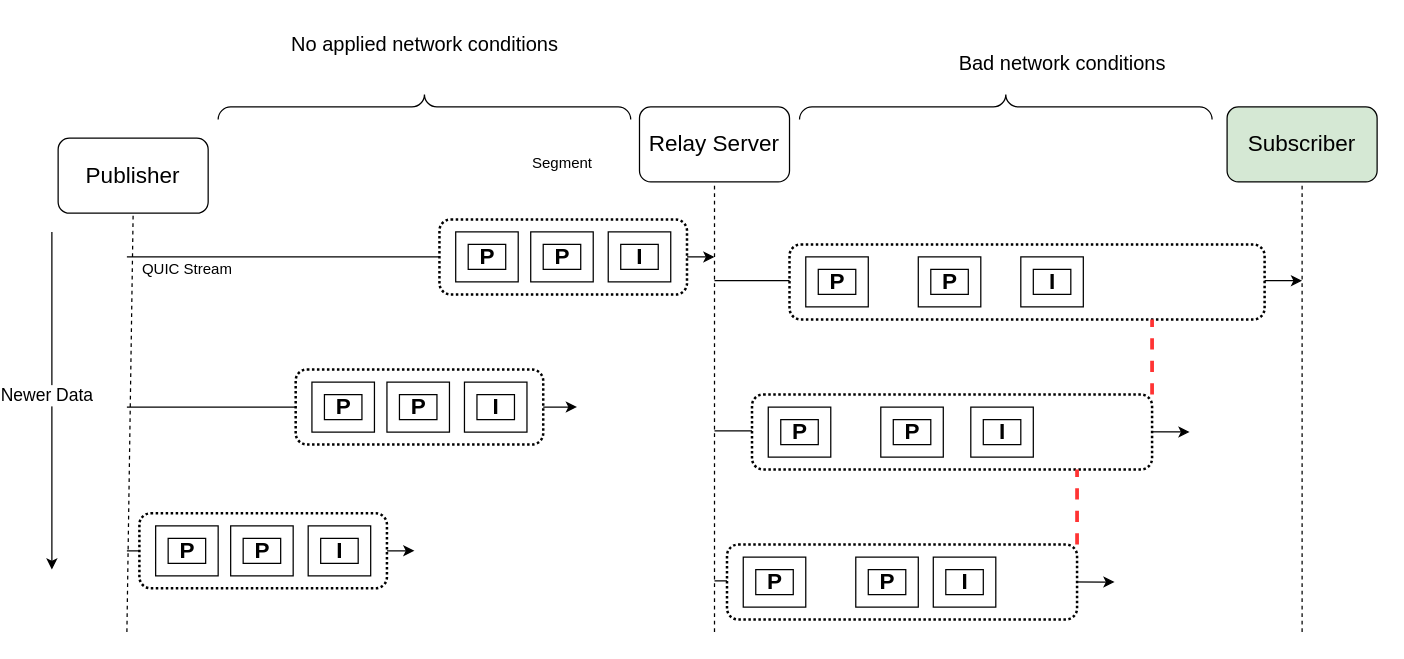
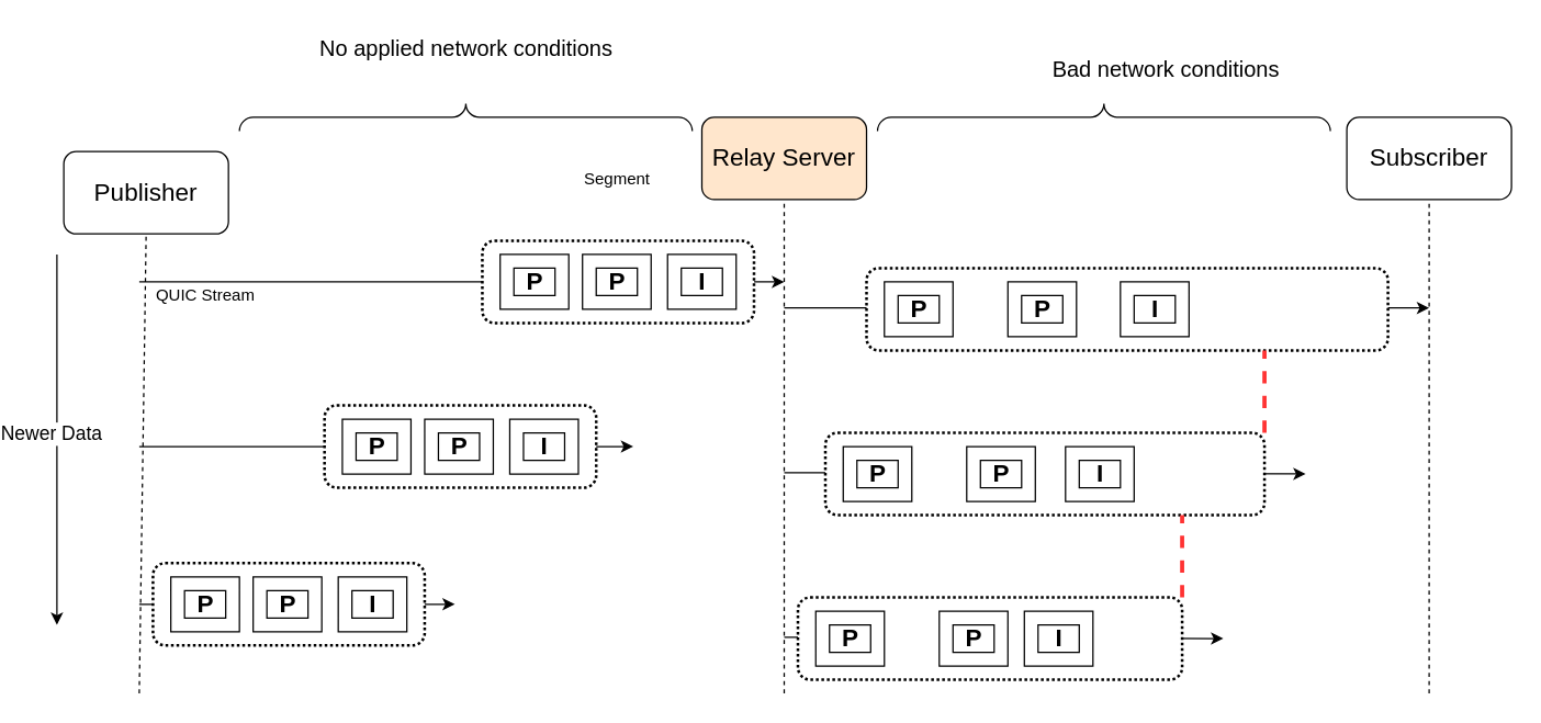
  <mxCell id="0" />
  <mxCell id="1" parent="0" />
  <mxCell id="2" value="" style="endArrow=classic;html=1;rounded=0;" edge="1" parent="1"><mxGeometry width="50" height="50" relative="1" as="geometry"><mxPoint x="80" y="205" as="sourcePoint" /><mxPoint x="550" y="205" as="targetPoint" /></mxGeometry></mxCell>
  <mxCell id="3" value="&lt;font style=&quot;font-size: 12px;&quot;&gt;QUIC Stream&lt;/font&gt;" style="edgeLabel;html=1;align=center;verticalAlign=middle;resizable=0;points=[];" vertex="1" connectable="0" parent="2"><mxGeometry x="-0.857" y="1" relative="1" as="geometry"><mxPoint x="13" y="10" as="offset" /></mxGeometry></mxCell>
  <mxCell id="4" value="" style="rounded=1;whiteSpace=wrap;html=1;fillColor=default;dashed=1;strokeWidth=2;dashPattern=1 1;" vertex="1" parent="1"><mxGeometry x="330" y="175" width="198" height="60" as="geometry" /></mxCell>
  <mxCell id="5" value="&lt;font style=&quot;font-size: 18px;&quot;&gt;Publisher&lt;/font&gt;" style="rounded=1;whiteSpace=wrap;html=1;" vertex="1" parent="1"><mxGeometry x="25" y="110" width="120" height="60" as="geometry" /></mxCell>
- <mxCell id="6" value="&lt;font style=&quot;font-size: 18px;&quot;&gt;Relay Server&lt;/font&gt;" style="rounded=1;whiteSpace=wrap;html=1;" vertex="1" parent="1"><mxGeometry x="490" y="85" width="120" height="60" as="geometry" /></mxCell>
- <mxCell id="7" value="&lt;font style=&quot;font-size: 18px;&quot;&gt;Subscriber&lt;/font&gt;" style="rounded=1;whiteSpace=wrap;html=1;fillColor=#d5e8d4;" vertex="1" parent="1"><mxGeometry x="960" y="85" width="120" height="60" as="geometry" /></mxCell>
+ <mxCell id="6" value="&lt;font style=&quot;font-size: 18px;&quot;&gt;Relay Server&lt;/font&gt;" style="rounded=1;whiteSpace=wrap;html=1;fillColor=#ffe6cc;" vertex="1" parent="1"><mxGeometry x="490" y="85" width="120" height="60" as="geometry" /></mxCell>
+ <mxCell id="7" value="&lt;font style=&quot;font-size: 18px;&quot;&gt;Subscriber&lt;/font&gt;" style="rounded=1;whiteSpace=wrap;html=1;" vertex="1" parent="1"><mxGeometry x="960" y="85" width="120" height="60" as="geometry" /></mxCell>
  <mxCell id="8" value="" style="endArrow=none;dashed=1;html=1;rounded=0;entryX=0.5;entryY=1;entryDx=0;entryDy=0;" edge="1" parent="1" target="5"><mxGeometry width="50" height="50" relative="1" as="geometry"><mxPoint x="80" y="505" as="sourcePoint" /><mxPoint x="420" y="325" as="targetPoint" /></mxGeometry></mxCell>
  <mxCell id="9" value="" style="verticalLabelPosition=bottom;verticalAlign=top;html=1;shape=mxgraph.basic.frame;dx=10;whiteSpace=wrap;" vertex="1" parent="1"><mxGeometry x="465" y="185" width="50" height="40" as="geometry" /></mxCell>
  <mxCell id="10" value="&lt;font size=&quot;1&quot; style=&quot;&quot;&gt;&lt;b style=&quot;font-size: 18px;&quot;&gt;I&lt;/b&gt;&lt;/font&gt;" style="text;html=1;align=center;verticalAlign=middle;resizable=0;points=[];autosize=1;strokeColor=none;fillColor=none;" vertex="1" parent="1"><mxGeometry x="475" y="185" width="30" height="40" as="geometry" /></mxCell>
  <mxCell id="11" value="" style="verticalLabelPosition=bottom;verticalAlign=top;html=1;shape=mxgraph.basic.frame;dx=10;whiteSpace=wrap;" vertex="1" parent="1"><mxGeometry x="403" y="185" width="50" height="40" as="geometry" /></mxCell>
  <mxCell id="12" value="&lt;font size=&quot;1&quot; style=&quot;&quot;&gt;&lt;b style=&quot;font-size: 18px;&quot;&gt;P&lt;/b&gt;&lt;/font&gt;" style="text;html=1;align=center;verticalAlign=middle;resizable=0;points=[];autosize=1;strokeColor=none;fillColor=none;" vertex="1" parent="1"><mxGeometry x="408" y="185" width="40" height="40" as="geometry" /></mxCell>
  <mxCell id="13" value="" style="verticalLabelPosition=bottom;verticalAlign=top;html=1;shape=mxgraph.basic.frame;dx=10;whiteSpace=wrap;" vertex="1" parent="1"><mxGeometry x="343" y="185" width="50" height="40" as="geometry" /></mxCell>
  <mxCell id="14" value="&lt;font size=&quot;1&quot; style=&quot;&quot;&gt;&lt;b style=&quot;font-size: 18px;&quot;&gt;P&lt;/b&gt;&lt;/font&gt;" style="text;html=1;align=center;verticalAlign=middle;resizable=0;points=[];autosize=1;strokeColor=none;fillColor=none;" vertex="1" parent="1"><mxGeometry x="348" y="185" width="40" height="40" as="geometry" /></mxCell>
  <mxCell id="15" value="Segment" style="text;html=1;align=center;verticalAlign=middle;resizable=0;points=[];autosize=1;strokeColor=none;fillColor=none;" vertex="1" parent="1"><mxGeometry x="393" y="115" width="70" height="30" as="geometry" /></mxCell>
  <mxCell id="16" value="" style="endArrow=classic;html=1;rounded=0;" edge="1" parent="1"><mxGeometry width="50" height="50" relative="1" as="geometry"><mxPoint x="80" y="325" as="sourcePoint" /><mxPoint x="440" y="325" as="targetPoint" /></mxGeometry></mxCell>
  <mxCell id="17" value="" style="rounded=1;whiteSpace=wrap;html=1;fillColor=default;dashed=1;strokeWidth=2;dashPattern=1 1;" vertex="1" parent="1"><mxGeometry x="215" y="295" width="198" height="60" as="geometry" /></mxCell>
  <mxCell id="18" value="" style="verticalLabelPosition=bottom;verticalAlign=top;html=1;shape=mxgraph.basic.frame;dx=10;whiteSpace=wrap;" vertex="1" parent="1"><mxGeometry x="350" y="305" width="50" height="40" as="geometry" /></mxCell>
  <mxCell id="19" value="&lt;font size=&quot;1&quot; style=&quot;&quot;&gt;&lt;b style=&quot;font-size: 18px;&quot;&gt;I&lt;/b&gt;&lt;/font&gt;" style="text;html=1;align=center;verticalAlign=middle;resizable=0;points=[];autosize=1;strokeColor=none;fillColor=none;" vertex="1" parent="1"><mxGeometry x="360" y="305" width="30" height="40" as="geometry" /></mxCell>
  <mxCell id="20" value="" style="verticalLabelPosition=bottom;verticalAlign=top;html=1;shape=mxgraph.basic.frame;dx=10;whiteSpace=wrap;" vertex="1" parent="1"><mxGeometry x="288" y="305" width="50" height="40" as="geometry" /></mxCell>
  <mxCell id="21" value="&lt;font size=&quot;1&quot; style=&quot;&quot;&gt;&lt;b style=&quot;font-size: 18px;&quot;&gt;P&lt;/b&gt;&lt;/font&gt;" style="text;html=1;align=center;verticalAlign=middle;resizable=0;points=[];autosize=1;strokeColor=none;fillColor=none;" vertex="1" parent="1"><mxGeometry x="293" y="305" width="40" height="40" as="geometry" /></mxCell>
  <mxCell id="22" value="" style="verticalLabelPosition=bottom;verticalAlign=top;html=1;shape=mxgraph.basic.frame;dx=10;whiteSpace=wrap;" vertex="1" parent="1"><mxGeometry x="228" y="305" width="50" height="40" as="geometry" /></mxCell>
  <mxCell id="23" value="&lt;font size=&quot;1&quot; style=&quot;&quot;&gt;&lt;b style=&quot;font-size: 18px;&quot;&gt;P&lt;/b&gt;&lt;/font&gt;" style="text;html=1;align=center;verticalAlign=middle;resizable=0;points=[];autosize=1;strokeColor=none;fillColor=none;" vertex="1" parent="1"><mxGeometry x="233" y="305" width="40" height="40" as="geometry" /></mxCell>
  <mxCell id="24" value="" style="endArrow=classic;html=1;rounded=0;" edge="1" parent="1"><mxGeometry width="50" height="50" relative="1" as="geometry"><mxPoint x="80" y="440" as="sourcePoint" /><mxPoint x="310" y="440" as="targetPoint" /></mxGeometry></mxCell>
  <mxCell id="25" value="" style="rounded=1;whiteSpace=wrap;html=1;fillColor=default;dashed=1;strokeWidth=2;dashPattern=1 1;" vertex="1" parent="1"><mxGeometry x="90" y="410" width="198" height="60" as="geometry" /></mxCell>
  <mxCell id="26" value="" style="verticalLabelPosition=bottom;verticalAlign=top;html=1;shape=mxgraph.basic.frame;dx=10;whiteSpace=wrap;" vertex="1" parent="1"><mxGeometry x="225" y="420" width="50" height="40" as="geometry" /></mxCell>
  <mxCell id="27" value="&lt;font size=&quot;1&quot; style=&quot;&quot;&gt;&lt;b style=&quot;font-size: 18px;&quot;&gt;I&lt;/b&gt;&lt;/font&gt;" style="text;html=1;align=center;verticalAlign=middle;resizable=0;points=[];autosize=1;strokeColor=none;fillColor=none;" vertex="1" parent="1"><mxGeometry x="235" y="420" width="30" height="40" as="geometry" /></mxCell>
  <mxCell id="28" value="" style="verticalLabelPosition=bottom;verticalAlign=top;html=1;shape=mxgraph.basic.frame;dx=10;whiteSpace=wrap;" vertex="1" parent="1"><mxGeometry x="163" y="420" width="50" height="40" as="geometry" /></mxCell>
  <mxCell id="29" value="&lt;font size=&quot;1&quot; style=&quot;&quot;&gt;&lt;b style=&quot;font-size: 18px;&quot;&gt;P&lt;/b&gt;&lt;/font&gt;" style="text;html=1;align=center;verticalAlign=middle;resizable=0;points=[];autosize=1;strokeColor=none;fillColor=none;" vertex="1" parent="1"><mxGeometry x="168" y="420" width="40" height="40" as="geometry" /></mxCell>
  <mxCell id="30" value="" style="verticalLabelPosition=bottom;verticalAlign=top;html=1;shape=mxgraph.basic.frame;dx=10;whiteSpace=wrap;" vertex="1" parent="1"><mxGeometry x="103" y="420" width="50" height="40" as="geometry" /></mxCell>
  <mxCell id="31" value="&lt;font size=&quot;1&quot; style=&quot;&quot;&gt;&lt;b style=&quot;font-size: 18px;&quot;&gt;P&lt;/b&gt;&lt;/font&gt;" style="text;html=1;align=center;verticalAlign=middle;resizable=0;points=[];autosize=1;strokeColor=none;fillColor=none;" vertex="1" parent="1"><mxGeometry x="108" y="420" width="40" height="40" as="geometry" /></mxCell>
  <mxCell id="32" value="" style="endArrow=none;dashed=1;html=1;rounded=0;entryX=0.5;entryY=1;entryDx=0;entryDy=0;" edge="1" parent="1"><mxGeometry width="50" height="50" relative="1" as="geometry"><mxPoint x="550" y="505" as="sourcePoint" /><mxPoint x="550" y="145" as="targetPoint" /></mxGeometry></mxCell>
  <mxCell id="33" value="" style="endArrow=none;dashed=1;html=1;rounded=0;entryX=0.5;entryY=1;entryDx=0;entryDy=0;" edge="1" parent="1"><mxGeometry width="50" height="50" relative="1" as="geometry"><mxPoint x="1020" y="505" as="sourcePoint" /><mxPoint x="1020" y="145" as="targetPoint" /></mxGeometry></mxCell>
  <mxCell id="34" value="" style="endArrow=classic;html=1;rounded=0;" edge="1" parent="1"><mxGeometry width="50" height="50" relative="1" as="geometry"><mxPoint x="550" y="224" as="sourcePoint" /><mxPoint x="1020" y="224" as="targetPoint" /></mxGeometry></mxCell>
  <mxCell id="35" value="" style="rounded=1;whiteSpace=wrap;html=1;fillColor=default;dashed=1;strokeWidth=2;dashPattern=1 1;" vertex="1" parent="1"><mxGeometry x="610" y="195" width="380" height="60" as="geometry" /></mxCell>
  <mxCell id="36" value="" style="verticalLabelPosition=bottom;verticalAlign=top;html=1;shape=mxgraph.basic.frame;dx=10;whiteSpace=wrap;" vertex="1" parent="1"><mxGeometry x="795" y="205" width="50" height="40" as="geometry" /></mxCell>
  <mxCell id="37" value="&lt;font size=&quot;1&quot; style=&quot;&quot;&gt;&lt;b style=&quot;font-size: 18px;&quot;&gt;I&lt;/b&gt;&lt;/font&gt;" style="text;html=1;align=center;verticalAlign=middle;resizable=0;points=[];autosize=1;strokeColor=none;fillColor=none;" vertex="1" parent="1"><mxGeometry x="805" y="205" width="30" height="40" as="geometry" /></mxCell>
  <mxCell id="38" value="" style="verticalLabelPosition=bottom;verticalAlign=top;html=1;shape=mxgraph.basic.frame;dx=10;whiteSpace=wrap;" vertex="1" parent="1"><mxGeometry x="713" y="205" width="50" height="40" as="geometry" /></mxCell>
  <mxCell id="39" value="&lt;font size=&quot;1&quot; style=&quot;&quot;&gt;&lt;b style=&quot;font-size: 18px;&quot;&gt;P&lt;/b&gt;&lt;/font&gt;" style="text;html=1;align=center;verticalAlign=middle;resizable=0;points=[];autosize=1;strokeColor=none;fillColor=none;" vertex="1" parent="1"><mxGeometry x="718" y="205" width="40" height="40" as="geometry" /></mxCell>
  <mxCell id="40" value="" style="verticalLabelPosition=bottom;verticalAlign=top;html=1;shape=mxgraph.basic.frame;dx=10;whiteSpace=wrap;" vertex="1" parent="1"><mxGeometry x="623" y="205" width="50" height="40" as="geometry" /></mxCell>
  <mxCell id="41" value="&lt;font size=&quot;1&quot; style=&quot;&quot;&gt;&lt;b style=&quot;font-size: 18px;&quot;&gt;P&lt;/b&gt;&lt;/font&gt;" style="text;html=1;align=center;verticalAlign=middle;resizable=0;points=[];autosize=1;strokeColor=none;fillColor=none;" vertex="1" parent="1"><mxGeometry x="628" y="205" width="40" height="40" as="geometry" /></mxCell>
  <mxCell id="42" value="" style="endArrow=classic;html=1;rounded=0;" edge="1" parent="1"><mxGeometry width="50" height="50" relative="1" as="geometry"><mxPoint x="550" y="344" as="sourcePoint" /><mxPoint x="930" y="345" as="targetPoint" /></mxGeometry></mxCell>
  <mxCell id="43" style="rounded=0;orthogonalLoop=1;jettySize=auto;html=1;exitX=1;exitY=0;exitDx=0;exitDy=0;endArrow=none;endFill=0;strokeColor=#FF3333;strokeWidth=3;dashed=1;" edge="1" parent="1" source="44"><mxGeometry relative="1" as="geometry"><mxPoint x="900" y="255" as="targetPoint" /><mxPoint x="900" y="315" as="sourcePoint" /></mxGeometry></mxCell>
  <mxCell id="44" value="" style="rounded=1;whiteSpace=wrap;html=1;fillColor=default;dashed=1;strokeWidth=2;dashPattern=1 1;" vertex="1" parent="1"><mxGeometry x="580" y="315" width="320" height="60" as="geometry" /></mxCell>
  <mxCell id="45" value="" style="verticalLabelPosition=bottom;verticalAlign=top;html=1;shape=mxgraph.basic.frame;dx=10;whiteSpace=wrap;" vertex="1" parent="1"><mxGeometry x="755" y="325" width="50" height="40" as="geometry" /></mxCell>
  <mxCell id="46" value="&lt;font size=&quot;1&quot; style=&quot;&quot;&gt;&lt;b style=&quot;font-size: 18px;&quot;&gt;I&lt;/b&gt;&lt;/font&gt;" style="text;html=1;align=center;verticalAlign=middle;resizable=0;points=[];autosize=1;strokeColor=none;fillColor=none;" vertex="1" parent="1"><mxGeometry x="765" y="325" width="30" height="40" as="geometry" /></mxCell>
  <mxCell id="47" value="" style="verticalLabelPosition=bottom;verticalAlign=top;html=1;shape=mxgraph.basic.frame;dx=10;whiteSpace=wrap;" vertex="1" parent="1"><mxGeometry x="683" y="325" width="50" height="40" as="geometry" /></mxCell>
  <mxCell id="48" value="&lt;font size=&quot;1&quot; style=&quot;&quot;&gt;&lt;b style=&quot;font-size: 18px;&quot;&gt;P&lt;/b&gt;&lt;/font&gt;" style="text;html=1;align=center;verticalAlign=middle;resizable=0;points=[];autosize=1;strokeColor=none;fillColor=none;" vertex="1" parent="1"><mxGeometry x="688" y="325" width="40" height="40" as="geometry" /></mxCell>
  <mxCell id="49" value="" style="verticalLabelPosition=bottom;verticalAlign=top;html=1;shape=mxgraph.basic.frame;dx=10;whiteSpace=wrap;" vertex="1" parent="1"><mxGeometry x="593" y="325" width="50" height="40" as="geometry" /></mxCell>
  <mxCell id="50" value="&lt;font size=&quot;1&quot; style=&quot;&quot;&gt;&lt;b style=&quot;font-size: 18px;&quot;&gt;P&lt;/b&gt;&lt;/font&gt;" style="text;html=1;align=center;verticalAlign=middle;resizable=0;points=[];autosize=1;strokeColor=none;fillColor=none;" vertex="1" parent="1"><mxGeometry x="598" y="325" width="40" height="40" as="geometry" /></mxCell>
  <mxCell id="51" value="" style="endArrow=classic;html=1;rounded=0;" edge="1" parent="1"><mxGeometry width="50" height="50" relative="1" as="geometry"><mxPoint x="550" y="464" as="sourcePoint" /><mxPoint x="870" y="465" as="targetPoint" /></mxGeometry></mxCell>
  <mxCell id="52" value="" style="rounded=1;whiteSpace=wrap;html=1;fillColor=default;dashed=1;strokeWidth=2;dashPattern=1 1;" vertex="1" parent="1"><mxGeometry x="560" y="435" width="280" height="60" as="geometry" /></mxCell>
  <mxCell id="53" value="" style="verticalLabelPosition=bottom;verticalAlign=top;html=1;shape=mxgraph.basic.frame;dx=10;whiteSpace=wrap;" vertex="1" parent="1"><mxGeometry x="725" y="445" width="50" height="40" as="geometry" /></mxCell>
  <mxCell id="54" value="&lt;font size=&quot;1&quot; style=&quot;&quot;&gt;&lt;b style=&quot;font-size: 18px;&quot;&gt;I&lt;/b&gt;&lt;/font&gt;" style="text;html=1;align=center;verticalAlign=middle;resizable=0;points=[];autosize=1;strokeColor=none;fillColor=none;" vertex="1" parent="1"><mxGeometry x="735" y="445" width="30" height="40" as="geometry" /></mxCell>
  <mxCell id="55" value="" style="verticalLabelPosition=bottom;verticalAlign=top;html=1;shape=mxgraph.basic.frame;dx=10;whiteSpace=wrap;" vertex="1" parent="1"><mxGeometry x="663" y="445" width="50" height="40" as="geometry" /></mxCell>
  <mxCell id="56" value="&lt;font size=&quot;1&quot; style=&quot;&quot;&gt;&lt;b style=&quot;font-size: 18px;&quot;&gt;P&lt;/b&gt;&lt;/font&gt;" style="text;html=1;align=center;verticalAlign=middle;resizable=0;points=[];autosize=1;strokeColor=none;fillColor=none;" vertex="1" parent="1"><mxGeometry x="668" y="445" width="40" height="40" as="geometry" /></mxCell>
  <mxCell id="57" value="" style="verticalLabelPosition=bottom;verticalAlign=top;html=1;shape=mxgraph.basic.frame;dx=10;whiteSpace=wrap;" vertex="1" parent="1"><mxGeometry x="573" y="445" width="50" height="40" as="geometry" /></mxCell>
  <mxCell id="58" value="&lt;font size=&quot;1&quot; style=&quot;&quot;&gt;&lt;b style=&quot;font-size: 18px;&quot;&gt;P&lt;/b&gt;&lt;/font&gt;" style="text;html=1;align=center;verticalAlign=middle;resizable=0;points=[];autosize=1;strokeColor=none;fillColor=none;" vertex="1" parent="1"><mxGeometry x="578" y="445" width="40" height="40" as="geometry" /></mxCell>
  <mxCell id="59" style="rounded=0;orthogonalLoop=1;jettySize=auto;html=1;exitX=1;exitY=0;exitDx=0;exitDy=0;dashed=1;endArrow=none;endFill=0;strokeColor=#FF3333;strokeWidth=3;" edge="1" parent="1" source="52"><mxGeometry relative="1" as="geometry"><mxPoint x="840" y="375" as="targetPoint" /><mxPoint x="840" y="415" as="sourcePoint" /></mxGeometry></mxCell>
  <mxCell id="60" value="" style="verticalLabelPosition=bottom;shadow=0;dashed=0;align=center;html=1;verticalAlign=top;strokeWidth=1;shape=mxgraph.mockup.markup.curlyBrace;whiteSpace=wrap;strokeColor=#000000;" vertex="1" parent="1"><mxGeometry x="153" y="75" width="330" height="20" as="geometry" /></mxCell>
  <mxCell id="61" value="&lt;font style=&quot;font-size: 16px;&quot;&gt;No applied network conditions&lt;/font&gt;" style="text;html=1;align=center;verticalAlign=middle;resizable=0;points=[];autosize=1;strokeColor=none;fillColor=none;" vertex="1" parent="1"><mxGeometry x="198" y="20" width="240" height="30" as="geometry" /></mxCell>
  <mxCell id="62" value="" style="verticalLabelPosition=bottom;shadow=0;dashed=0;align=center;html=1;verticalAlign=top;strokeWidth=1;shape=mxgraph.mockup.markup.curlyBrace;whiteSpace=wrap;strokeColor=#000000;" vertex="1" parent="1"><mxGeometry x="618" y="75" width="330" height="20" as="geometry" /></mxCell>
  <mxCell id="63" value="&lt;font style=&quot;font-size: 16px;&quot;&gt;Bad network conditions&lt;/font&gt;" style="text;html=1;align=center;verticalAlign=middle;resizable=0;points=[];autosize=1;strokeColor=none;fillColor=none;" vertex="1" parent="1"><mxGeometry x="733" y="35" width="190" height="30" as="geometry" /></mxCell>
  <mxCell id="64" value="" style="endArrow=classic;html=1;rounded=0;" edge="1" parent="1"><mxGeometry width="50" height="50" relative="1" as="geometry"><mxPoint x="20" y="185" as="sourcePoint" /><mxPoint x="20" y="455" as="targetPoint" /></mxGeometry></mxCell>
  <mxCell id="65" value="&lt;font style=&quot;font-size: 14px;&quot;&gt;Newer Data&lt;/font&gt;" style="edgeLabel;html=1;align=center;verticalAlign=middle;resizable=0;points=[];" vertex="1" connectable="0" parent="64"><mxGeometry x="-0.393" y="3" relative="1" as="geometry"><mxPoint x="-8" y="48" as="offset" /></mxGeometry></mxCell>
